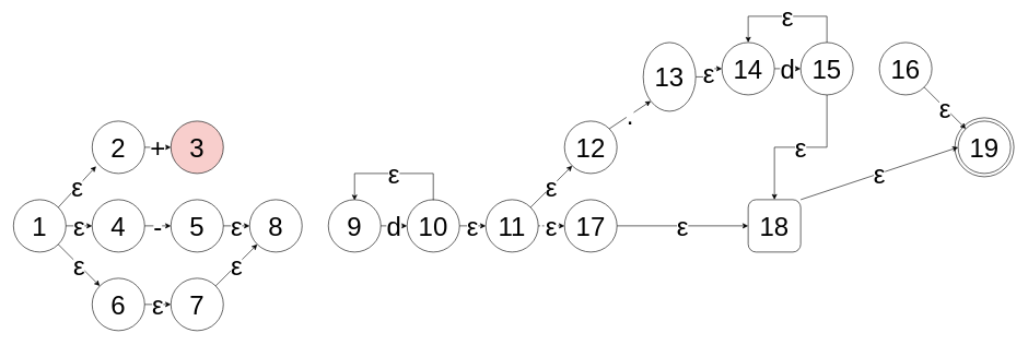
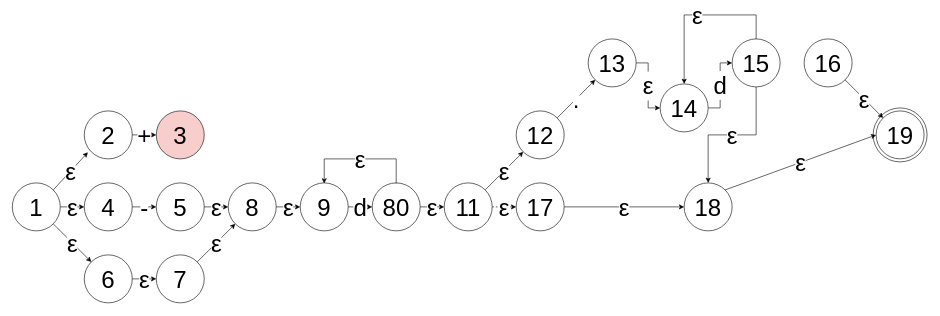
  <mxCell id="0" />
  <mxCell id="1" parent="0" />
  <mxCell id="2" value="&lt;font style=&quot;font-size: 40px;&quot;&gt;1&lt;/font&gt;" style="ellipse;whiteSpace=wrap;html=1;aspect=fixed;" vertex="1" parent="1"><mxGeometry x="20" y="300" width="80" height="80" as="geometry" /></mxCell>
  <mxCell id="3" value="&lt;font style=&quot;font-size: 40px;&quot;&gt;2&lt;/font&gt;" style="ellipse;whiteSpace=wrap;html=1;aspect=fixed;" vertex="1" parent="1"><mxGeometry x="140" y="180" width="80" height="80" as="geometry" /></mxCell>
  <mxCell id="4" value="&lt;font style=&quot;font-size: 40px;&quot;&gt;4&lt;/font&gt;" style="ellipse;whiteSpace=wrap;html=1;aspect=fixed;" vertex="1" parent="1"><mxGeometry x="140" y="300" width="80" height="80" as="geometry" /></mxCell>
  <mxCell id="5" value="&lt;font style=&quot;font-size: 40px;&quot;&gt;6&lt;/font&gt;" style="ellipse;whiteSpace=wrap;html=1;aspect=fixed;" vertex="1" parent="1"><mxGeometry x="140" y="420" width="80" height="80" as="geometry" /></mxCell>
  <mxCell id="6" value="&lt;span style=&quot;font-size: 40px;&quot;&gt;3&lt;/span&gt;" style="ellipse;whiteSpace=wrap;html=1;aspect=fixed;fillColor=#f8cecc;" vertex="1" parent="1"><mxGeometry x="260" y="180" width="80" height="80" as="geometry" /></mxCell>
  <mxCell id="7" value="&lt;font style=&quot;font-size: 40px;&quot;&gt;5&lt;/font&gt;" style="ellipse;whiteSpace=wrap;html=1;aspect=fixed;" vertex="1" parent="1"><mxGeometry x="260" y="300" width="80" height="80" as="geometry" /></mxCell>
  <mxCell id="8" value="&lt;font style=&quot;font-size: 40px;&quot;&gt;7&lt;/font&gt;" style="ellipse;whiteSpace=wrap;html=1;aspect=fixed;" vertex="1" parent="1"><mxGeometry x="260" y="420" width="80" height="80" as="geometry" /></mxCell>
  <mxCell id="9" value="&lt;span style=&quot;font-size: 40px;&quot;&gt;8&lt;/span&gt;" style="ellipse;whiteSpace=wrap;html=1;aspect=fixed;" vertex="1" parent="1"><mxGeometry x="380" y="300" width="80" height="80" as="geometry" /></mxCell>
  <mxCell id="10" value="&lt;span style=&quot;font-size: 40px;&quot;&gt;9&lt;/span&gt;" style="ellipse;whiteSpace=wrap;html=1;aspect=fixed;" vertex="1" parent="1"><mxGeometry x="500" y="300" width="80" height="80" as="geometry" /></mxCell>
- <mxCell id="11" value="&lt;span style=&quot;font-size: 40px;&quot;&gt;10&lt;/span&gt;" style="ellipse;whiteSpace=wrap;html=1;aspect=fixed;" vertex="1" parent="1"><mxGeometry x="620" y="300" width="80" height="80" as="geometry" /></mxCell>
+ <mxCell id="11" value="&lt;span style=&quot;font-size: 40px;&quot;&gt;80&lt;/span&gt;" style="ellipse;whiteSpace=wrap;html=1;aspect=fixed;" vertex="1" parent="1"><mxGeometry x="620" y="300" width="80" height="80" as="geometry" /></mxCell>
  <mxCell id="12" value="ε" style="edgeStyle=orthogonalEdgeStyle;rounded=0;orthogonalLoop=1;jettySize=auto;html=1;entryX=0;entryY=0.5;entryDx=0;entryDy=0;fontSize=40;dashed=1;" edge="1" parent="1" source="13" target="24"><mxGeometry relative="1" as="geometry" /></mxCell>
  <mxCell id="13" value="&lt;span style=&quot;font-size: 40px;&quot;&gt;11&lt;/span&gt;" style="ellipse;whiteSpace=wrap;html=1;aspect=fixed;" vertex="1" parent="1"><mxGeometry x="740" y="300" width="80" height="80" as="geometry" /></mxCell>
  <mxCell id="14" value="&lt;span style=&quot;font-size: 40px;&quot;&gt;12&lt;/span&gt;" style="ellipse;whiteSpace=wrap;html=1;aspect=fixed;" vertex="1" parent="1"><mxGeometry x="860" y="180" width="80" height="80" as="geometry" /></mxCell>
  <mxCell id="15" value="ε" style="edgeStyle=orthogonalEdgeStyle;rounded=0;orthogonalLoop=1;jettySize=auto;html=1;entryX=0;entryY=0.5;entryDx=0;entryDy=0;fontSize=40;" edge="1" parent="1" source="16" target="18"><mxGeometry relative="1" as="geometry" /></mxCell>
- <mxCell id="16" value="&lt;span style=&quot;font-size: 40px;&quot;&gt;13&lt;/span&gt;" style="ellipse;whiteSpace=wrap;html=1;aspect=fixed;" vertex="1" parent="1"><mxGeometry x="980" y="60" width="80" height="105" as="geometry" /></mxCell>
+ <mxCell id="16" value="&lt;span style=&quot;font-size: 40px;&quot;&gt;13&lt;/span&gt;" style="ellipse;whiteSpace=wrap;html=1;aspect=fixed;" vertex="1" parent="1"><mxGeometry x="980" y="60" width="80" height="80" as="geometry" /></mxCell>
  <mxCell id="17" value="d" style="edgeStyle=orthogonalEdgeStyle;rounded=0;orthogonalLoop=1;jettySize=auto;html=1;entryX=0;entryY=0.5;entryDx=0;entryDy=0;fontSize=40;" edge="1" parent="1" source="18" target="20"><mxGeometry relative="1" as="geometry" /></mxCell>
- <mxCell id="18" value="&lt;span style=&quot;font-size: 40px;&quot;&gt;14&lt;/span&gt;" style="ellipse;whiteSpace=wrap;html=1;aspect=fixed;" vertex="1" parent="1"><mxGeometry x="1100" y="60" width="80" height="80" as="geometry" /></mxCell>
+ <mxCell id="18" value="&lt;span style=&quot;font-size: 40px;&quot;&gt;14&lt;/span&gt;" style="ellipse;whiteSpace=wrap;html=1;aspect=fixed;" vertex="1" parent="1"><mxGeometry x="1100" y="135" width="80" height="80" as="geometry" /></mxCell>
  <mxCell id="19" value="ε" style="edgeStyle=orthogonalEdgeStyle;rounded=0;orthogonalLoop=1;jettySize=auto;html=1;fontSize=40;" edge="1" parent="1" source="20" target="25"><mxGeometry relative="1" as="geometry" /></mxCell>
  <mxCell id="20" value="&lt;span style=&quot;font-size: 40px;&quot;&gt;15&lt;/span&gt;" style="ellipse;whiteSpace=wrap;html=1;aspect=fixed;" vertex="1" parent="1"><mxGeometry x="1220" y="60" width="80" height="80" as="geometry" /></mxCell>
  <mxCell id="21" value="&lt;span style=&quot;font-size: 40px;&quot;&gt;16&lt;/span&gt;" style="ellipse;whiteSpace=wrap;html=1;aspect=fixed;" vertex="1" parent="1"><mxGeometry x="1340" y="60" width="80" height="80" as="geometry" /></mxCell>
  <mxCell id="22" value="&lt;span style=&quot;font-size: 40px;&quot;&gt;19&lt;/span&gt;" style="ellipse;whiteSpace=wrap;html=1;aspect=fixed;" vertex="1" parent="1"><mxGeometry x="1460" y="180" width="80" height="80" as="geometry" /></mxCell>
  <mxCell id="23" value="ε" style="edgeStyle=orthogonalEdgeStyle;rounded=0;orthogonalLoop=1;jettySize=auto;html=1;entryX=0;entryY=0.5;entryDx=0;entryDy=0;fontSize=40;" edge="1" parent="1" source="24" target="25"><mxGeometry relative="1" as="geometry" /></mxCell>
  <mxCell id="24" value="&lt;span style=&quot;font-size: 40px;&quot;&gt;17&lt;/span&gt;" style="ellipse;whiteSpace=wrap;html=1;aspect=fixed;" vertex="1" parent="1"><mxGeometry x="860" y="300" width="80" height="80" as="geometry" /></mxCell>
- <mxCell id="25" value="&lt;span style=&quot;font-size: 40px;&quot;&gt;18&lt;/span&gt;" style="whiteSpace=wrap;html=1;aspect=fixed;rounded=1;" vertex="1" parent="1"><mxGeometry x="1140" y="300" width="80" height="80" as="geometry" /></mxCell>
+ <mxCell id="25" value="&lt;span style=&quot;font-size: 40px;&quot;&gt;18&lt;/span&gt;" style="ellipse;whiteSpace=wrap;html=1;aspect=fixed;" vertex="1" parent="1"><mxGeometry x="1140" y="300" width="80" height="80" as="geometry" /></mxCell>
  <mxCell id="26" value="ε" style="endArrow=classic;html=1;rounded=0;fontSize=40;entryX=0.075;entryY=0.863;entryDx=0;entryDy=0;entryPerimeter=0;exitX=1;exitY=0;exitDx=0;exitDy=0;" edge="1" parent="1" source="2" target="3"><mxGeometry width="50" height="50" relative="1" as="geometry"><mxPoint x="20" y="290" as="sourcePoint" /><mxPoint x="70" y="240" as="targetPoint" /></mxGeometry></mxCell>
  <mxCell id="27" value="ε" style="endArrow=classic;html=1;rounded=0;fontSize=40;exitX=1;exitY=0.5;exitDx=0;exitDy=0;entryX=0;entryY=0.5;entryDx=0;entryDy=0;" edge="1" parent="1" source="2" target="4"><mxGeometry width="50" height="50" relative="1" as="geometry"><mxPoint x="30" y="450" as="sourcePoint" /><mxPoint x="80" y="400" as="targetPoint" /></mxGeometry></mxCell>
  <mxCell id="28" value="ε" style="endArrow=classic;html=1;rounded=0;fontSize=40;exitX=1;exitY=1;exitDx=0;exitDy=0;entryX=0;entryY=0;entryDx=0;entryDy=0;" edge="1" parent="1" source="2" target="5"><mxGeometry width="50" height="50" relative="1" as="geometry"><mxPoint x="50" y="480" as="sourcePoint" /><mxPoint x="100" y="430" as="targetPoint" /></mxGeometry></mxCell>
  <mxCell id="29" value="+" style="endArrow=classic;html=1;rounded=0;fontSize=40;exitX=1;exitY=0.5;exitDx=0;exitDy=0;entryX=0;entryY=0.5;entryDx=0;entryDy=0;" edge="1" parent="1" source="3" target="6"><mxGeometry width="50" height="50" relative="1" as="geometry"><mxPoint x="250" y="150" as="sourcePoint" /><mxPoint x="300" y="100" as="targetPoint" /></mxGeometry></mxCell>
  <mxCell id="30" value="-" style="endArrow=classic;html=1;rounded=0;fontSize=40;exitX=1;exitY=0.5;exitDx=0;exitDy=0;entryX=0;entryY=0.5;entryDx=0;entryDy=0;" edge="1" parent="1" source="4" target="7"><mxGeometry width="50" height="50" relative="1" as="geometry"><mxPoint x="470" y="240" as="sourcePoint" /><mxPoint x="520" y="190" as="targetPoint" /></mxGeometry></mxCell>
  <mxCell id="31" value="ε" style="endArrow=classic;html=1;rounded=0;fontSize=40;exitX=1;exitY=0.5;exitDx=0;exitDy=0;entryX=0;entryY=0.5;entryDx=0;entryDy=0;" edge="1" parent="1" source="5" target="8"><mxGeometry width="50" height="50" relative="1" as="geometry"><mxPoint x="270" y="570" as="sourcePoint" /><mxPoint x="320" y="520" as="targetPoint" /></mxGeometry></mxCell>
  <mxCell id="32" value="ε" style="endArrow=classic;html=1;rounded=0;fontSize=40;exitX=1;exitY=0.5;exitDx=0;exitDy=0;entryX=0;entryY=0.5;entryDx=0;entryDy=0;" edge="1" parent="1" source="7" target="9"><mxGeometry width="50" height="50" relative="1" as="geometry"><mxPoint x="400" y="460" as="sourcePoint" /><mxPoint x="450" y="410" as="targetPoint" /></mxGeometry></mxCell>
  <mxCell id="33" value="ε" style="endArrow=classic;html=1;rounded=0;fontSize=40;entryX=0;entryY=1;entryDx=0;entryDy=0;exitX=1;exitY=0;exitDx=0;exitDy=0;" edge="1" parent="1" source="8" target="9"><mxGeometry width="50" height="50" relative="1" as="geometry"><mxPoint x="410" y="470" as="sourcePoint" /><mxPoint x="460" y="420" as="targetPoint" /></mxGeometry></mxCell>
+ <mxCell id="34" value="ε" style="endArrow=classic;html=1;rounded=0;fontSize=40;exitX=1;exitY=0.5;exitDx=0;exitDy=0;entryX=0;entryY=0.5;entryDx=0;entryDy=0;" edge="1" parent="1" source="9" target="10"><mxGeometry width="50" height="50" relative="1" as="geometry"><mxPoint x="490" y="270" as="sourcePoint" /><mxPoint x="540" y="220" as="targetPoint" /></mxGeometry></mxCell>
  <mxCell id="35" value="d" style="endArrow=classic;html=1;rounded=0;fontSize=40;entryX=0;entryY=0.5;entryDx=0;entryDy=0;exitX=1;exitY=0.5;exitDx=0;exitDy=0;" edge="1" parent="1" source="10" target="11"><mxGeometry width="50" height="50" relative="1" as="geometry"><mxPoint x="550" y="230" as="sourcePoint" /><mxPoint x="600" y="180" as="targetPoint" /></mxGeometry></mxCell>
  <mxCell id="36" value="ε" style="endArrow=classic;html=1;rounded=0;fontSize=40;exitX=0.5;exitY=0;exitDx=0;exitDy=0;entryX=0.5;entryY=0;entryDx=0;entryDy=0;" edge="1" parent="1"><mxGeometry width="50" height="50" relative="1" as="geometry"><mxPoint x="660" y="301" as="sourcePoint" /><mxPoint x="540" y="301" as="targetPoint" /><Array as="points"><mxPoint x="660" y="260" /><mxPoint x="540" y="260" /></Array></mxGeometry></mxCell>
  <mxCell id="37" value="ε" style="endArrow=classic;html=1;rounded=0;fontSize=40;entryX=0;entryY=0.5;entryDx=0;entryDy=0;exitX=1;exitY=0.5;exitDx=0;exitDy=0;" edge="1" parent="1" source="11" target="13"><mxGeometry width="50" height="50" relative="1" as="geometry"><mxPoint x="690" y="440" as="sourcePoint" /><mxPoint x="740" y="390" as="targetPoint" /></mxGeometry></mxCell>
  <mxCell id="38" value="ε" style="endArrow=classic;html=1;rounded=0;fontSize=40;exitX=1;exitY=0;exitDx=0;exitDy=0;entryX=0;entryY=1;entryDx=0;entryDy=0;" edge="1" parent="1" source="13" target="14"><mxGeometry width="50" height="50" relative="1" as="geometry"><mxPoint x="780" y="240" as="sourcePoint" /><mxPoint x="830" y="190" as="targetPoint" /></mxGeometry></mxCell>
  <mxCell id="39" value="ε" style="endArrow=classic;html=1;rounded=0;fontSize=40;exitX=1;exitY=0;exitDx=0;exitDy=0;entryX=0;entryY=0.5;entryDx=0;entryDy=0;" edge="1" parent="1" source="25" target="22"><mxGeometry width="50" height="50" relative="1" as="geometry"><mxPoint x="1320" y="350" as="sourcePoint" /><mxPoint x="1370" y="300" as="targetPoint" /></mxGeometry></mxCell>
  <mxCell id="40" value="." style="endArrow=classic;html=1;rounded=0;fontSize=40;exitX=1;exitY=0;exitDx=0;exitDy=0;entryX=0;entryY=1;entryDx=0;entryDy=0;" edge="1" parent="1" source="14" target="16"><mxGeometry width="50" height="50" relative="1" as="geometry"><mxPoint x="990" y="220" as="sourcePoint" /><mxPoint x="1040" y="170" as="targetPoint" /></mxGeometry></mxCell>
  <mxCell id="41" value="ε" style="endArrow=classic;html=1;rounded=0;fontSize=40;exitX=0.5;exitY=0;exitDx=0;exitDy=0;entryX=0.5;entryY=0;entryDx=0;entryDy=0;" edge="1" parent="1" source="20" target="18"><mxGeometry width="50" height="50" relative="1" as="geometry"><mxPoint x="1250" y="52" as="sourcePoint" /><mxPoint x="1300" y="2" as="targetPoint" /><Array as="points"><mxPoint x="1260" y="20" /><mxPoint x="1140" y="20" /></Array></mxGeometry></mxCell>
  <mxCell id="42" value="ε" style="endArrow=classic;html=1;rounded=0;fontSize=40;exitX=1;exitY=1;exitDx=0;exitDy=0;entryX=0;entryY=0;entryDx=0;entryDy=0;" edge="1" parent="1" source="21" target="22"><mxGeometry width="50" height="50" relative="1" as="geometry"><mxPoint x="1490" y="110" as="sourcePoint" /><mxPoint x="1540" y="60" as="targetPoint" /></mxGeometry></mxCell>
  <mxCell id="43" value="" style="ellipse;whiteSpace=wrap;html=1;aspect=fixed;fontSize=40;fillColor=none;" vertex="1" parent="1"><mxGeometry x="1455" y="175" width="90" height="90" as="geometry" /></mxCell>
